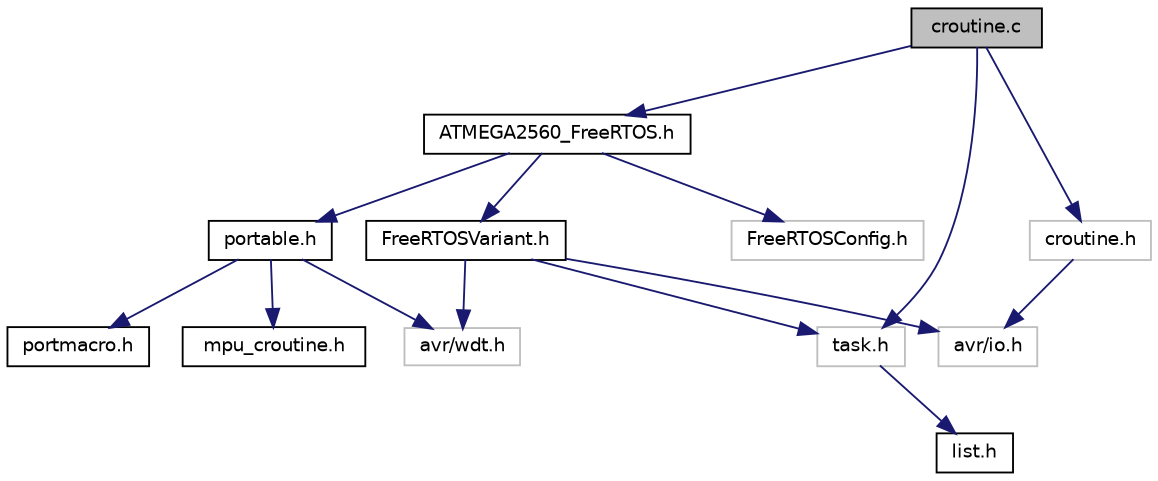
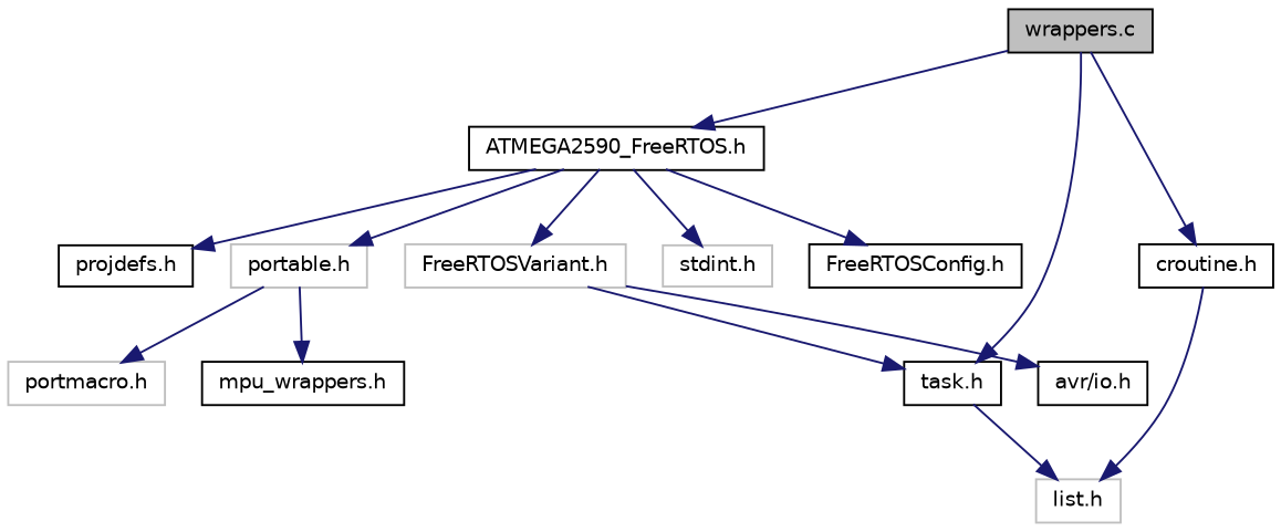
  digraph {
    node [color=black fillcolor=white fontname=Helvetica fontsize=10 shape=record style=filled]
    edge [color=midnightblue fontname=Helvetica fontsize=10 labelfontname=Helvetica labelfontsize=10 style=solid]
-   n1 [fillcolor=grey75 fontcolor=black height=0.2 label="croutine.c" width=0.4]
-   n2 [height=0.2 label="ATMEGA2560_FreeRTOS.h" width=0.4]
-   n3 [color=grey75 height=0.2 label="task.h" width=0.4]
-   n4 [color=grey75 height=0.2 label="croutine.h" width=0.4]
-   n6 [color=grey75 height=0.2 label="FreeRTOSConfig.h" width=0.4]
-   n8 [height=0.2 label="portable.h" width=0.4]
-   n9 [height=0.2 label="FreeRTOSVariant.h" width=0.4]
-   n10 [height=0.2 label="list.h" width=0.4]
-   n11 [height=0.2 label="portmacro.h" width=0.4]
-   n12 [color=grey75 height=0.2 label="avr/wdt.h" width=0.4]
-   n13 [height=0.2 label="mpu_croutine.h" width=0.4]
-   n14 [color=grey75 height=0.2 label="avr/io.h" width=0.4]
+   n1 [fillcolor=grey75 fontcolor=black height=0.2 label="wrappers.c" width=0.4]
+   n2 [height=0.2 label="ATMEGA2590_FreeRTOS.h" width=0.4]
+   n3 [height=0.2 label="task.h" width=0.4]
+   n4 [height=0.2 label="croutine.h" width=0.4]
+   n5 [color=grey75 height=0.2 label="stdint.h" width=0.4]
+   n6 [height=0.2 label="FreeRTOSConfig.h" width=0.4]
+   n7 [height=0.2 label="projdefs.h" width=0.4]
+   n8 [color=grey75 height=0.2 label="portable.h" width=0.4]
+   n9 [color=grey75 height=0.2 label="FreeRTOSVariant.h" width=0.4]
+   n10 [color=grey75 height=0.2 label="list.h" width=0.4]
+   n11 [color=grey75 height=0.2 label="portmacro.h" width=0.4]
+   n13 [height=0.2 label="mpu_wrappers.h" width=0.4]
+   n14 [height=0.2 label="avr/io.h" width=0.4]
    n1 -> n2
    n1 -> n3
    n1 -> n4
+   n2 -> n5
    n2 -> n6
+   n2 -> n7
    n2 -> n8
    n2 -> n9
    n3 -> n10
-   n4 -> n14
+   n4 -> n10
    n8 -> n11
-   n8 -> n12
    n8 -> n13
    n9 -> n3
-   n9 -> n12
    n9 -> n14
  }
